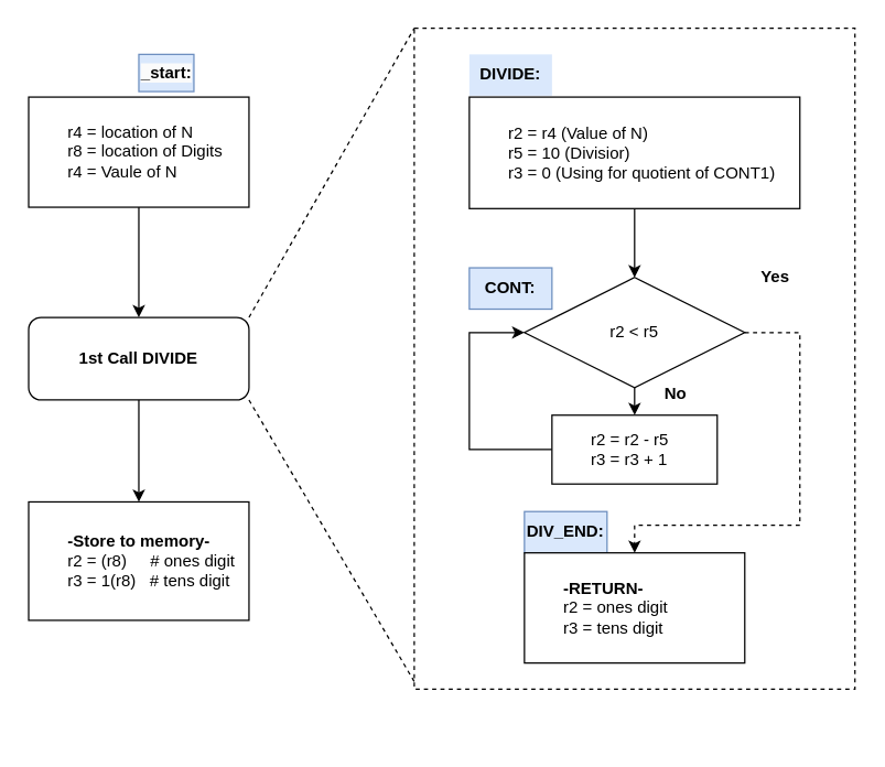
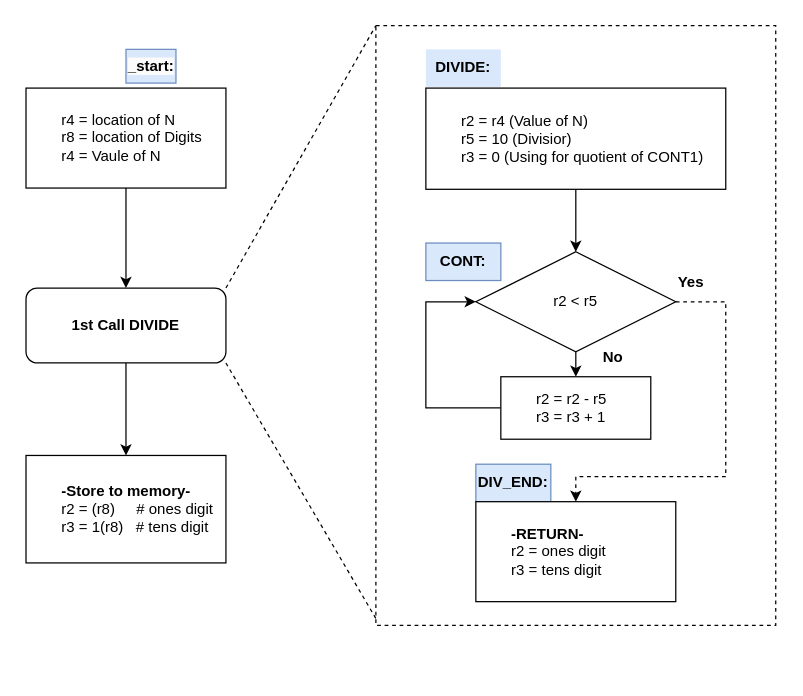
  <mxCell id="0" />
  <mxCell id="1" parent="0" />
  <mxCell id="2" style="edgeStyle=orthogonalEdgeStyle;rounded=0;orthogonalLoop=1;jettySize=auto;html=1;exitX=0.5;exitY=1;exitDx=0;exitDy=0;entryX=0.5;entryY=0;entryDx=0;entryDy=0;" edge="1" parent="1" source="3" target="5"><mxGeometry relative="1" as="geometry" /></mxCell>
  <mxCell id="3" value="&lt;div&gt;&lt;span style=&quot;white-space: pre;&quot;&gt;&#09;&lt;/span&gt;r4 = location of N&lt;br&gt;&lt;div&gt;&lt;span style=&quot;background-color: initial;&quot;&gt;&amp;nbsp; &amp;nbsp; &amp;nbsp;&amp;nbsp;&lt;span style=&quot;white-space: pre;&quot;&gt;&#09;&lt;/span&gt;r8 = location of Digits&lt;/span&gt;&lt;/div&gt;&lt;/div&gt;&lt;span style=&quot;white-space: pre;&quot;&gt;&#09;&lt;/span&gt;r4 = Vaule of N" style="rounded=0;whiteSpace=wrap;html=1;align=left;" vertex="1" parent="1"><mxGeometry x="20" y="70" width="160" height="80" as="geometry" /></mxCell>
  <mxCell id="4" value="" style="edgeStyle=orthogonalEdgeStyle;rounded=0;orthogonalLoop=1;jettySize=auto;html=1;" edge="1" parent="1" source="5" target="26"><mxGeometry relative="1" as="geometry" /></mxCell>
  <mxCell id="5" value="&lt;b&gt;1st Call DIVIDE&lt;/b&gt;" style="rounded=1;whiteSpace=wrap;html=1;" vertex="1" parent="1"><mxGeometry x="20" y="230" width="160" height="60" as="geometry" /></mxCell>
  <mxCell id="6" value="" style="endArrow=none;dashed=1;html=1;rounded=0;entryX=0;entryY=0;entryDx=0;entryDy=0;exitX=1;exitY=0;exitDx=0;exitDy=0;" edge="1" parent="1" target="27" source="5"><mxGeometry width="50" height="50" relative="1" as="geometry"><mxPoint x="180" y="180" as="sourcePoint" /><mxPoint x="190" y="-140" as="targetPoint" /></mxGeometry></mxCell>
  <mxCell id="7" value="" style="endArrow=none;dashed=1;html=1;rounded=0;entryX=0.003;entryY=0.992;entryDx=0;entryDy=0;entryPerimeter=0;exitX=1;exitY=1;exitDx=0;exitDy=0;" edge="1" parent="1" source="5" target="27"><mxGeometry width="50" height="50" relative="1" as="geometry"><mxPoint x="180" y="240" as="sourcePoint" /><mxPoint x="180" y="670" as="targetPoint" /></mxGeometry></mxCell>
  <mxCell id="8" style="edgeStyle=orthogonalEdgeStyle;rounded=0;orthogonalLoop=1;jettySize=auto;html=1;exitX=0.5;exitY=1;exitDx=0;exitDy=0;entryX=0.5;entryY=0;entryDx=0;entryDy=0;" edge="1" parent="1" source="9" target="14"><mxGeometry relative="1" as="geometry" /></mxCell>
  <mxCell id="9" value="&lt;span style=&quot;white-space: pre;&quot;&gt;&#09;&lt;/span&gt;r2 = r4 (Value of N)&lt;br&gt;&lt;span style=&quot;white-space: pre;&quot;&gt;&#09;&lt;/span&gt;r5 = 10 (Divisior)&lt;br&gt;&lt;span style=&quot;white-space: pre;&quot;&gt;&#09;&lt;/span&gt;r3 = 0 (Using for quotient of CONT1)" style="rounded=0;whiteSpace=wrap;html=1;align=left;" vertex="1" parent="1"><mxGeometry x="340" y="70" width="240" height="81" as="geometry" /></mxCell>
  <mxCell id="10" value="DIVIDE:" style="text;html=1;strokeColor=none;fillColor=#dae8fc;align=center;verticalAlign=middle;whiteSpace=wrap;rounded=0;fontStyle=1" vertex="1" parent="1"><mxGeometry x="340" y="39" width="60" height="30" as="geometry" /></mxCell>
  <mxCell id="11" value="CONT:" style="text;html=1;strokeColor=#6c8ebf;fillColor=#dae8fc;align=center;verticalAlign=middle;whiteSpace=wrap;rounded=0;fontStyle=1" vertex="1" parent="1"><mxGeometry x="340" y="194" width="60" height="30" as="geometry" /></mxCell>
  <mxCell id="12" style="edgeStyle=orthogonalEdgeStyle;rounded=0;orthogonalLoop=1;jettySize=auto;html=1;exitX=0.5;exitY=1;exitDx=0;exitDy=0;entryX=0.5;entryY=0;entryDx=0;entryDy=0;" edge="1" parent="1" source="14" target="16"><mxGeometry relative="1" as="geometry" /></mxCell>
  <mxCell id="13" style="edgeStyle=orthogonalEdgeStyle;rounded=0;orthogonalLoop=1;jettySize=auto;html=1;exitX=1;exitY=0.5;exitDx=0;exitDy=0;dashed=1;" edge="1" parent="1" source="14" target="23"><mxGeometry relative="1" as="geometry"><Array as="points"><mxPoint x="580" y="241" /><mxPoint x="580" y="381" /><mxPoint x="460" y="381" /></Array><mxPoint x="460" y="401" as="targetPoint" /></mxGeometry></mxCell>
  <mxCell id="14" value="r2 &amp;lt; r5" style="rhombus;whiteSpace=wrap;html=1;" vertex="1" parent="1"><mxGeometry x="380" y="201" width="160" height="80" as="geometry" /></mxCell>
  <mxCell id="15" style="edgeStyle=orthogonalEdgeStyle;rounded=0;orthogonalLoop=1;jettySize=auto;html=1;exitX=0;exitY=0.5;exitDx=0;exitDy=0;entryX=0;entryY=0.5;entryDx=0;entryDy=0;" edge="1" parent="1" source="16" target="14"><mxGeometry relative="1" as="geometry"><Array as="points"><mxPoint x="340" y="326" /><mxPoint x="340" y="241" /></Array></mxGeometry></mxCell>
  <mxCell id="16" value="&lt;span style=&quot;white-space: pre;&quot;&gt;&#09;&lt;/span&gt;r2 = r2 - r5&lt;br&gt;&lt;span style=&quot;white-space: pre;&quot;&gt;&#09;&lt;/span&gt;r3 = r3 + 1" style="rounded=0;html=1;align=left;fontStyle=0" vertex="1" parent="1"><mxGeometry x="400" y="301" width="120" height="50" as="geometry" /></mxCell>
  <mxCell id="17" style="edgeStyle=orthogonalEdgeStyle;rounded=0;orthogonalLoop=1;jettySize=auto;html=1;exitX=0.5;exitY=1;exitDx=0;exitDy=0;entryX=0.5;entryY=0;entryDx=0;entryDy=0;" edge="1" parent="1"><mxGeometry relative="1" as="geometry"><mxPoint x="460" y="310" as="targetPoint" /></mxGeometry></mxCell>
  <mxCell id="18" style="edgeStyle=orthogonalEdgeStyle;rounded=0;orthogonalLoop=1;jettySize=auto;html=1;exitX=1;exitY=0.5;exitDx=0;exitDy=0;entryX=0.5;entryY=0;entryDx=0;entryDy=0;" edge="1" parent="1"><mxGeometry relative="1" as="geometry"><Array as="points"><mxPoint x="580" y="250" /><mxPoint x="580" y="390" /><mxPoint x="460" y="390" /></Array><mxPoint x="460" y="405" as="targetPoint" /></mxGeometry></mxCell>
  <mxCell id="19" style="edgeStyle=orthogonalEdgeStyle;rounded=0;orthogonalLoop=1;jettySize=auto;html=1;exitX=0;exitY=0.5;exitDx=0;exitDy=0;entryX=0;entryY=0.5;entryDx=0;entryDy=0;" edge="1" parent="1"><mxGeometry relative="1" as="geometry"><Array as="points"><mxPoint x="340" y="335" /><mxPoint x="340" y="250" /></Array><mxPoint x="400" y="335" as="sourcePoint" /></mxGeometry></mxCell>
  <mxCell id="20" style="edgeStyle=orthogonalEdgeStyle;rounded=0;orthogonalLoop=1;jettySize=auto;html=1;exitX=0.5;exitY=1;exitDx=0;exitDy=0;entryX=0.5;entryY=0;entryDx=0;entryDy=0;" edge="1" parent="1"><mxGeometry relative="1" as="geometry"><mxPoint x="460" y="510" as="targetPoint" /></mxGeometry></mxCell>
  <mxCell id="21" style="edgeStyle=orthogonalEdgeStyle;rounded=0;orthogonalLoop=1;jettySize=auto;html=1;exitX=0;exitY=0.5;exitDx=0;exitDy=0;entryX=0;entryY=0.5;entryDx=0;entryDy=0;" edge="1" parent="1"><mxGeometry relative="1" as="geometry"><Array as="points"><mxPoint x="340" y="535" /><mxPoint x="340" y="445" /></Array><mxPoint x="400" y="535" as="sourcePoint" /></mxGeometry></mxCell>
  <mxCell id="22" value="DIV_END:" style="text;html=1;strokeColor=#6c8ebf;fillColor=#dae8fc;align=center;verticalAlign=middle;whiteSpace=wrap;rounded=0;fontStyle=1" vertex="1" parent="1"><mxGeometry x="380" y="371" width="60" height="30" as="geometry" /></mxCell>
  <mxCell id="23" value="&lt;div style=&quot;&quot;&gt;&lt;b style=&quot;background-color: initial;&quot;&gt;&lt;span style=&quot;white-space: pre;&quot;&gt;&#09;&lt;/span&gt;-RETURN-&lt;/b&gt;&lt;/div&gt;&lt;div style=&quot;&quot;&gt;&lt;span style=&quot;background-color: initial;&quot;&gt;&lt;span style=&quot;white-space: pre;&quot;&gt;&#09;&lt;/span&gt;r2 = ones digit&lt;/span&gt;&lt;/div&gt;&lt;div style=&quot;&quot;&gt;&lt;span style=&quot;background-color: initial;&quot;&gt;&lt;span style=&quot;white-space: pre;&quot;&gt;&lt;span style=&quot;white-space: pre;&quot;&gt;&#09;&lt;/span&gt;&lt;/span&gt;r3&amp;nbsp;= tens digit&lt;br&gt;&lt;/span&gt;&lt;/div&gt;" style="rounded=0;whiteSpace=wrap;html=1;align=left;" vertex="1" parent="1"><mxGeometry x="380" y="401" width="160" height="80" as="geometry" /></mxCell>
- <mxCell id="24" value="Yes" style="text;html=1;strokeColor=none;fillColor=none;align=left;verticalAlign=middle;whiteSpace=wrap;rounded=0;fontStyle=1" vertex="1" parent="1"><mxGeometry x="550" y="186" width="60" height="30" as="geometry" /></mxCell>
+ <mxCell id="24" value="Yes" style="text;html=1;strokeColor=none;fillColor=none;align=left;verticalAlign=middle;whiteSpace=wrap;rounded=0;fontStyle=1" vertex="1" parent="1"><mxGeometry x="540" y="211" width="60" height="30" as="geometry" /></mxCell>
  <mxCell id="25" value="No" style="text;html=1;strokeColor=none;fillColor=none;align=left;verticalAlign=middle;whiteSpace=wrap;rounded=0;fontStyle=1" vertex="1" parent="1"><mxGeometry x="480" y="271" width="60" height="30" as="geometry" /></mxCell>
  <mxCell id="26" value="&lt;b&gt;&lt;span style=&quot;white-space: pre;&quot;&gt;&#09;&lt;/span&gt;-Store to memory-&lt;/b&gt;&lt;br&gt;&lt;span style=&quot;white-space: pre;&quot;&gt;&#09;&lt;/span&gt;r2 = (r8)&lt;span style=&quot;white-space: pre;&quot;&gt;&#09;&lt;/span&gt;&amp;nbsp; # ones digit&lt;br&gt;&lt;span style=&quot;white-space: pre;&quot;&gt;&#09;&lt;/span&gt;r3 = 1(r8)&amp;nbsp; &amp;nbsp;# tens digit" style="rounded=0;whiteSpace=wrap;html=1;align=left;" vertex="1" parent="1"><mxGeometry x="20" y="364" width="160" height="86" as="geometry" /></mxCell>
  <mxCell id="27" value="" style="rounded=0;whiteSpace=wrap;html=1;dashed=1;fillColor=none;" vertex="1" parent="1"><mxGeometry x="300" y="20" width="320" height="480" as="geometry" /></mxCell>
  <mxCell id="28" value="&lt;span style=&quot;color: rgb(0, 0, 0); font-family: Helvetica; font-size: 12px; font-style: normal; font-variant-ligatures: normal; font-variant-caps: normal; font-weight: 700; letter-spacing: normal; orphans: 2; text-align: center; text-indent: 0px; text-transform: none; widows: 2; word-spacing: 0px; -webkit-text-stroke-width: 0px; white-space: normal; background-color: rgb(251, 251, 251); text-decoration-thickness: initial; text-decoration-style: initial; text-decoration-color: initial; display: inline !important; float: none;&quot;&gt;_start:&lt;/span&gt;" style="text;whiteSpace=wrap;html=1;fillColor=#dae8fc;strokeColor=#6c8ebf;" vertex="1" parent="1"><mxGeometry x="100" y="39" width="40" height="27" as="geometry" /></mxCell>
